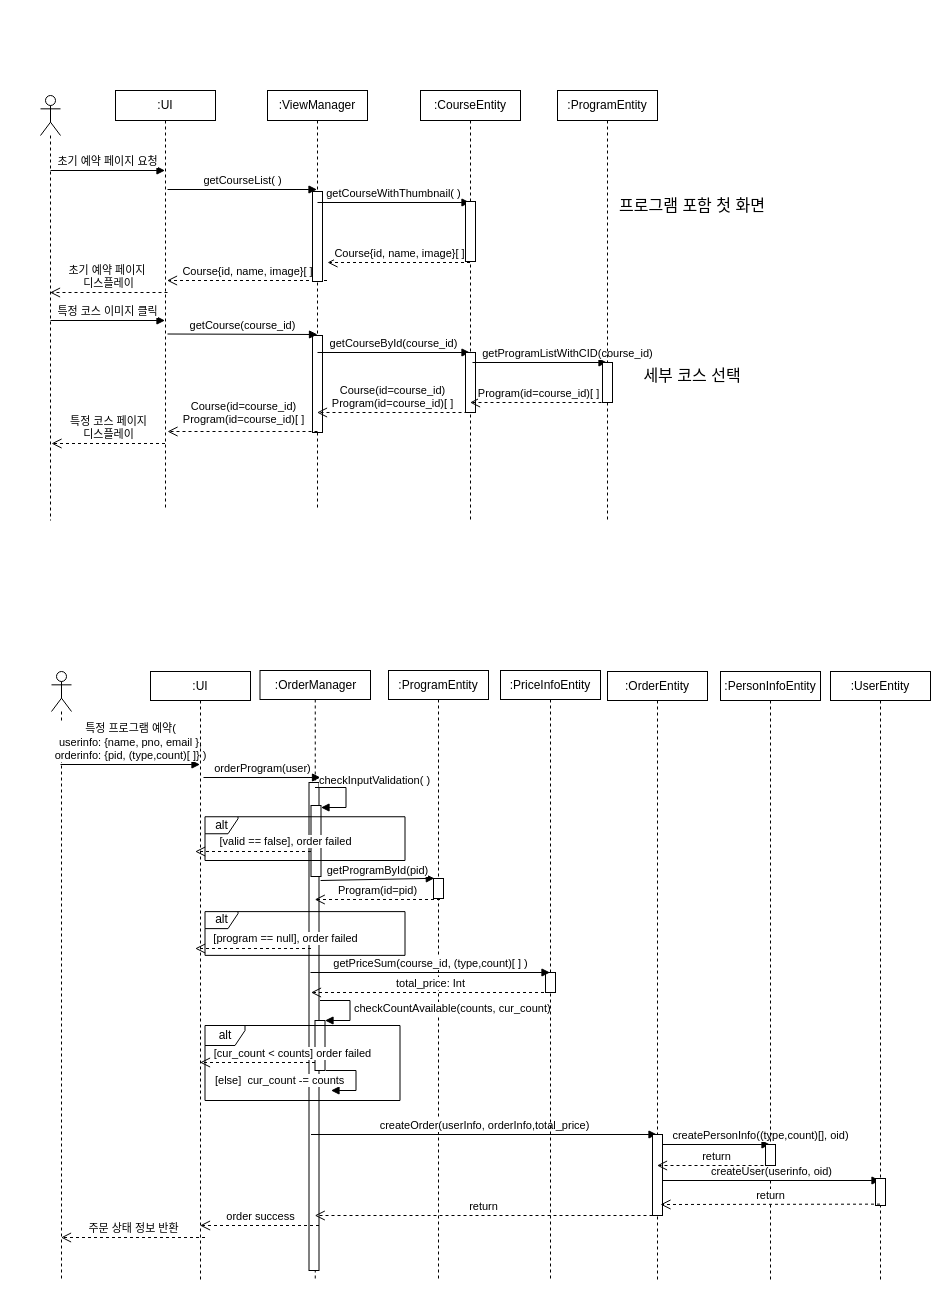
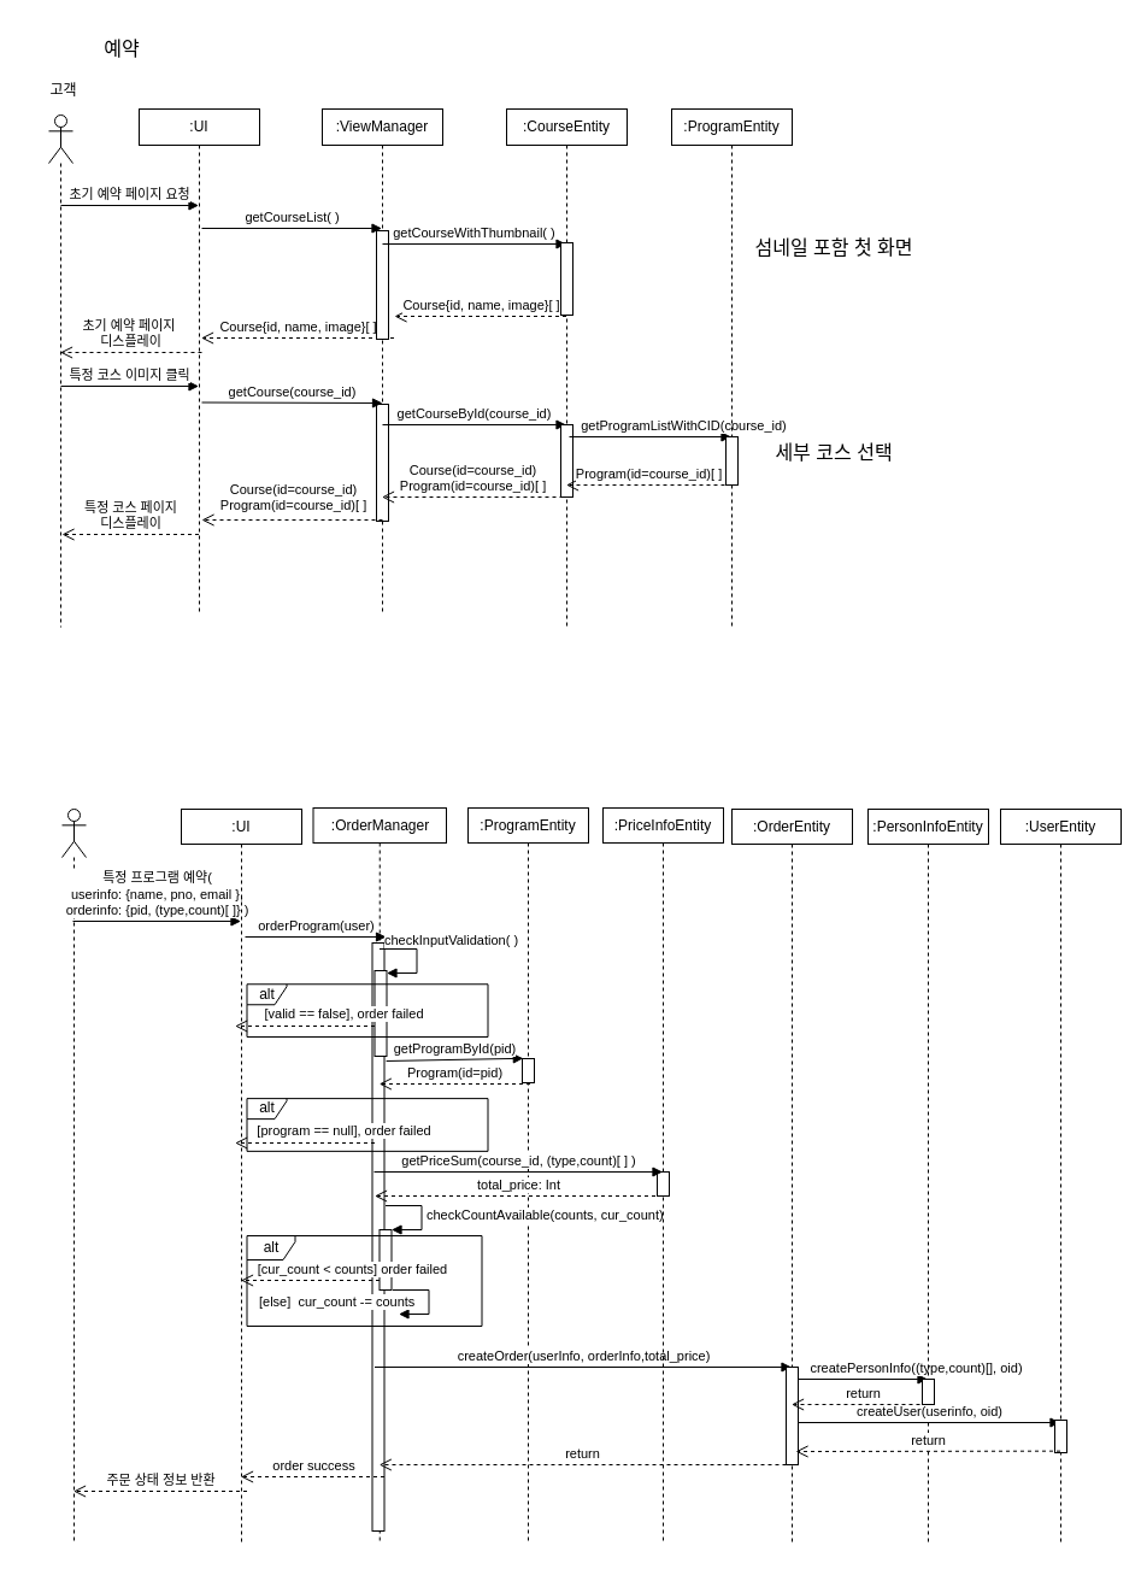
  <mxCell id="0" />
  <mxCell id="1" parent="0" />
  <mxCell id="2" value="" style="shape=umlLifeline;participant=umlActor;perimeter=lifelinePerimeter;whiteSpace=wrap;html=1;container=1;collapsible=0;recursiveResize=0;verticalAlign=top;spacingTop=36;outlineConnect=0;" parent="1" vertex="1"><mxGeometry x="40" y="95" width="20" height="425" as="geometry" /></mxCell>
  <mxCell id="3" value="초기 예약 페이지 요청" style="html=1;verticalAlign=bottom;endArrow=block;rounded=0;" parent="2" target="28" edge="1"><mxGeometry width="80" relative="1" as="geometry"><mxPoint x="10" y="75" as="sourcePoint" /><mxPoint x="90" y="75" as="targetPoint" /></mxGeometry></mxCell>
  <mxCell id="4" value="getCourseList( )" style="html=1;verticalAlign=bottom;endArrow=block;rounded=0;" parent="1" edge="1"><mxGeometry width="80" relative="1" as="geometry"><mxPoint x="167" y="189" as="sourcePoint" /><mxPoint x="316.5" y="189" as="targetPoint" /></mxGeometry></mxCell>
  <mxCell id="5" value="Course{id, name, image}[ ]" style="html=1;verticalAlign=bottom;endArrow=open;dashed=1;endSize=8;rounded=0;" parent="1" edge="1"><mxGeometry relative="1" as="geometry"><mxPoint x="326.5" y="280" as="sourcePoint" /><mxPoint x="166.5" y="280" as="targetPoint" /><Array as="points"><mxPoint x="227" y="280" /><mxPoint x="197" y="280" /></Array></mxGeometry></mxCell>
  <mxCell id="6" value=":ViewManager" style="shape=umlLifeline;perimeter=lifelinePerimeter;whiteSpace=wrap;html=1;container=1;collapsible=0;recursiveResize=0;outlineConnect=0;size=30;" parent="1" vertex="1"><mxGeometry x="267" y="90" width="100" height="420" as="geometry" /></mxCell>
  <mxCell id="7" value="" style="html=1;points=[];perimeter=orthogonalPerimeter;" parent="6" vertex="1"><mxGeometry x="45" y="101" width="10" height="90" as="geometry" /></mxCell>
  <mxCell id="8" value="" style="html=1;points=[];perimeter=orthogonalPerimeter;" parent="6" vertex="1"><mxGeometry x="45" y="245" width="10" height="97" as="geometry" /></mxCell>
  <mxCell id="9" value="getCourseWithThumbnail( )" style="html=1;verticalAlign=bottom;endArrow=block;rounded=0;" parent="6" edge="1"><mxGeometry width="80" relative="1" as="geometry"><mxPoint x="50" y="112" as="sourcePoint" /><mxPoint x="202.5" y="112" as="targetPoint" /></mxGeometry></mxCell>
  <mxCell id="10" value="getCourseById(course_id)" style="html=1;verticalAlign=bottom;endArrow=block;rounded=0;" parent="6" edge="1"><mxGeometry width="80" relative="1" as="geometry"><mxPoint x="50" y="262" as="sourcePoint" /><mxPoint x="202.5" y="262" as="targetPoint" /></mxGeometry></mxCell>
+ <mxCell id="11" value="고객" style="text;html=1;align=center;verticalAlign=middle;resizable=0;points=[];autosize=1;strokeColor=none;fillColor=none;" parent="1" vertex="1"><mxGeometry x="27" y="60" width="50" height="30" as="geometry" /></mxCell>
  <mxCell id="12" value="getCourse(course_id)" style="html=1;verticalAlign=bottom;endArrow=block;rounded=0;" parent="1" edge="1"><mxGeometry width="80" relative="1" as="geometry"><mxPoint x="167" y="333.5" as="sourcePoint" /><mxPoint x="317" y="334" as="targetPoint" /></mxGeometry></mxCell>
  <mxCell id="13" value="Course(id=course_id)&lt;br&gt;Program(id=course_id)[ ]" style="html=1;verticalAlign=bottom;endArrow=open;dashed=1;endSize=8;rounded=0;" parent="1" edge="1"><mxGeometry x="-0.003" y="-3" relative="1" as="geometry"><mxPoint x="317" y="431" as="sourcePoint" /><mxPoint x="167" y="431" as="targetPoint" /><mxPoint x="1" as="offset" /></mxGeometry></mxCell>
  <mxCell id="14" value=":CourseEntity" style="shape=umlLifeline;perimeter=lifelinePerimeter;whiteSpace=wrap;html=1;container=1;collapsible=0;recursiveResize=0;outlineConnect=0;size=30;" parent="1" vertex="1"><mxGeometry x="420" y="90" width="100" height="430" as="geometry" /></mxCell>
  <mxCell id="15" value="" style="html=1;points=[];perimeter=orthogonalPerimeter;" parent="14" vertex="1"><mxGeometry x="45" y="111" width="10" height="60" as="geometry" /></mxCell>
  <mxCell id="16" value="" style="html=1;points=[];perimeter=orthogonalPerimeter;" parent="14" vertex="1"><mxGeometry x="45" y="262" width="10" height="60" as="geometry" /></mxCell>
  <mxCell id="17" value="getProgramListWithCID(course_id)" style="html=1;verticalAlign=bottom;endArrow=block;rounded=0;" parent="14" edge="1"><mxGeometry x="0.413" width="80" relative="1" as="geometry"><mxPoint x="52" y="272" as="sourcePoint" /><mxPoint x="186.5" y="272" as="targetPoint" /><mxPoint as="offset" /></mxGeometry></mxCell>
  <mxCell id="18" value="" style="shape=umlLifeline;participant=umlActor;perimeter=lifelinePerimeter;whiteSpace=wrap;html=1;container=1;collapsible=0;recursiveResize=0;verticalAlign=top;spacingTop=36;outlineConnect=0;" parent="1" vertex="1"><mxGeometry x="51" y="671" width="20" height="609" as="geometry" /></mxCell>
  <mxCell id="19" value="특정 프로그램 예약(&lt;br&gt;userinfo: {name, pno, email },&lt;br&gt;orderinfo: {pid, (type,count)[ ]} )" style="html=1;verticalAlign=bottom;endArrow=block;rounded=0;" parent="18" edge="1"><mxGeometry width="80" relative="1" as="geometry"><mxPoint x="9" y="93" as="sourcePoint" /><mxPoint x="148.5" y="93" as="targetPoint" /></mxGeometry></mxCell>
  <mxCell id="20" value="Course{id, name, image}[ ]" style="html=1;verticalAlign=bottom;endArrow=open;dashed=1;endSize=8;rounded=0;" parent="1" edge="1"><mxGeometry relative="1" as="geometry"><mxPoint x="469.5" y="262" as="sourcePoint" /><mxPoint x="327" y="262" as="targetPoint" /></mxGeometry></mxCell>
- <mxCell id="22" value="프로그램 포함 첫 화면" style="text;strokeColor=none;fillColor=none;html=1;align=center;verticalAlign=middle;whiteSpace=wrap;rounded=0;fontSize=16;" parent="1" vertex="1"><mxGeometry x="592" y="190" width="200" height="30" as="geometry" /></mxCell>
+ <mxCell id="21" value="예약" style="text;strokeColor=none;fillColor=none;html=1;align=center;verticalAlign=middle;whiteSpace=wrap;rounded=0;fontSize=16;" parent="1" vertex="1"><mxGeometry x="20" y="20" width="162" height="40" as="geometry" /></mxCell>
+ <mxCell id="22" value="섬네일 포함 첫 화면" style="text;strokeColor=none;fillColor=none;html=1;align=center;verticalAlign=middle;whiteSpace=wrap;rounded=0;fontSize=16;" parent="1" vertex="1"><mxGeometry x="592" y="190" width="200" height="30" as="geometry" /></mxCell>
  <mxCell id="23" value="세부 코스 선택" style="text;strokeColor=none;fillColor=none;html=1;align=center;verticalAlign=middle;whiteSpace=wrap;rounded=0;fontSize=16;" parent="1" vertex="1"><mxGeometry x="607" y="360" width="170" height="30" as="geometry" /></mxCell>
  <mxCell id="24" value=":ProgramEntity" style="shape=umlLifeline;perimeter=lifelinePerimeter;whiteSpace=wrap;html=1;container=1;collapsible=0;recursiveResize=0;outlineConnect=0;size=30;" parent="1" vertex="1"><mxGeometry x="557" y="90" width="100" height="430" as="geometry" /></mxCell>
  <mxCell id="25" value="" style="html=1;points=[];perimeter=orthogonalPerimeter;" parent="24" vertex="1"><mxGeometry x="45" y="272" width="10" height="40" as="geometry" /></mxCell>
  <mxCell id="26" value="Program(id=course_id)[ ]" style="html=1;verticalAlign=bottom;endArrow=open;dashed=1;endSize=8;rounded=0;" parent="1" edge="1"><mxGeometry relative="1" as="geometry"><mxPoint x="607" y="402" as="sourcePoint" /><mxPoint x="469.5" y="402" as="targetPoint" /></mxGeometry></mxCell>
  <mxCell id="27" value="Course(id=course_id)&lt;br&gt;Program(id=course_id)[ ]" style="html=1;verticalAlign=bottom;endArrow=open;dashed=1;endSize=8;rounded=0;" parent="1" edge="1"><mxGeometry relative="1" as="geometry"><mxPoint x="467" y="412" as="sourcePoint" /><mxPoint x="316.5" y="412" as="targetPoint" /></mxGeometry></mxCell>
  <mxCell id="28" value=":UI" style="shape=umlLifeline;perimeter=lifelinePerimeter;whiteSpace=wrap;html=1;container=1;collapsible=0;recursiveResize=0;outlineConnect=0;size=30;" parent="1" vertex="1"><mxGeometry x="115" y="90" width="100" height="420" as="geometry" /></mxCell>
  <mxCell id="29" value="특정 코스 페이지&lt;br&gt;디스플레이" style="html=1;verticalAlign=bottom;endArrow=open;dashed=1;endSize=8;rounded=0;" parent="28" edge="1"><mxGeometry relative="1" as="geometry"><mxPoint x="49.5" y="353" as="sourcePoint" /><mxPoint x="-64" y="353" as="targetPoint" /></mxGeometry></mxCell>
  <mxCell id="30" value="초기 예약 페이지&amp;nbsp;&lt;br&gt;디스플레이" style="html=1;verticalAlign=bottom;endArrow=open;dashed=1;endSize=8;rounded=0;" parent="1" edge="1"><mxGeometry relative="1" as="geometry"><mxPoint x="167" y="292" as="sourcePoint" /><mxPoint x="49.5" y="292" as="targetPoint" /></mxGeometry></mxCell>
  <mxCell id="31" value="특정 코스 이미지 클릭" style="html=1;verticalAlign=bottom;endArrow=block;rounded=0;" parent="1" target="28" edge="1"><mxGeometry width="80" relative="1" as="geometry"><mxPoint x="50" y="320" as="sourcePoint" /><mxPoint x="130" y="320" as="targetPoint" /></mxGeometry></mxCell>
  <mxCell id="32" value=":UI" style="shape=umlLifeline;perimeter=lifelinePerimeter;whiteSpace=wrap;html=1;container=1;collapsible=0;recursiveResize=0;outlineConnect=0;size=29;" parent="1" vertex="1"><mxGeometry x="150" y="671" width="100" height="609" as="geometry" /></mxCell>
  <mxCell id="33" value="orderProgram(user)" style="html=1;verticalAlign=bottom;endArrow=block;rounded=0;" parent="32" edge="1"><mxGeometry width="80" relative="1" as="geometry"><mxPoint x="53" y="106" as="sourcePoint" /><mxPoint x="170" y="106" as="targetPoint" /></mxGeometry></mxCell>
  <mxCell id="34" value="주문 상태 정보 반환" style="html=1;verticalAlign=bottom;endArrow=open;dashed=1;endSize=8;rounded=0;" parent="32" edge="1"><mxGeometry relative="1" as="geometry"><mxPoint x="54.5" y="566" as="sourcePoint" /><mxPoint x="-89.5" y="566" as="targetPoint" /></mxGeometry></mxCell>
  <mxCell id="35" value=":ProgramEntity" style="shape=umlLifeline;perimeter=lifelinePerimeter;whiteSpace=wrap;html=1;container=1;collapsible=0;recursiveResize=0;outlineConnect=0;size=29;" parent="1" vertex="1"><mxGeometry x="388" y="670" width="100" height="610" as="geometry" /></mxCell>
  <mxCell id="36" value="" style="html=1;points=[];perimeter=orthogonalPerimeter;" parent="35" vertex="1"><mxGeometry x="45" y="208" width="10" height="20" as="geometry" /></mxCell>
  <mxCell id="37" value=":OrderManager" style="shape=umlLifeline;perimeter=lifelinePerimeter;whiteSpace=wrap;html=1;container=1;collapsible=0;recursiveResize=0;outlineConnect=0;size=29;" parent="1" vertex="1"><mxGeometry x="259.5" y="670" width="110.5" height="610" as="geometry" /></mxCell>
  <mxCell id="38" value="" style="html=1;points=[];perimeter=orthogonalPerimeter;" parent="37" vertex="1"><mxGeometry x="49" y="112" width="10" height="488" as="geometry" /></mxCell>
  <mxCell id="39" value="" style="html=1;points=[];perimeter=orthogonalPerimeter;" parent="37" vertex="1"><mxGeometry x="51" y="135" width="10" height="71" as="geometry" /></mxCell>
  <mxCell id="40" value="checkInputValidation( )" style="edgeStyle=orthogonalEdgeStyle;html=1;align=left;spacingLeft=2;endArrow=block;rounded=0;entryX=1;entryY=0;" parent="37" edge="1"><mxGeometry x="-1" y="7" relative="1" as="geometry"><mxPoint x="55" y="117" as="sourcePoint" /><Array as="points"><mxPoint x="86" y="117" /></Array><mxPoint x="61" y="137" as="targetPoint" /><mxPoint as="offset" /></mxGeometry></mxCell>
  <mxCell id="41" value="[valid == false], order failed" style="html=1;verticalAlign=bottom;endArrow=open;dashed=1;endSize=8;rounded=0;" parent="37" edge="1"><mxGeometry x="-0.551" y="-1" relative="1" as="geometry"><mxPoint x="51" y="181" as="sourcePoint" /><mxPoint x="-64.9" y="181" as="targetPoint" /><mxPoint as="offset" /></mxGeometry></mxCell>
  <mxCell id="42" value="alt" style="shape=umlFrame;whiteSpace=wrap;html=1;width=33;height=17;" parent="37" vertex="1"><mxGeometry x="-55" y="146.25" width="200" height="43.75" as="geometry" /></mxCell>
  <mxCell id="43" value="total_price: Int" style="html=1;verticalAlign=bottom;endArrow=open;dashed=1;endSize=8;rounded=0;" parent="37" edge="1"><mxGeometry relative="1" as="geometry"><mxPoint x="290" y="322" as="sourcePoint" /><mxPoint x="51" y="322" as="targetPoint" /></mxGeometry></mxCell>
  <mxCell id="44" value="createOrder(userInfo, orderInfo,total_price)" style="html=1;verticalAlign=bottom;endArrow=block;rounded=0;" parent="37" edge="1"><mxGeometry width="80" relative="1" as="geometry"><mxPoint x="51" y="464" as="sourcePoint" /><mxPoint x="397" y="464" as="targetPoint" /></mxGeometry></mxCell>
  <mxCell id="45" value="order success" style="html=1;verticalAlign=bottom;endArrow=open;dashed=1;endSize=8;rounded=0;" parent="37" edge="1"><mxGeometry x="-0.015" relative="1" as="geometry"><mxPoint x="59" y="555" as="sourcePoint" /><mxPoint x="-60" y="555" as="targetPoint" /><mxPoint as="offset" /></mxGeometry></mxCell>
  <mxCell id="46" value="" style="html=1;points=[];perimeter=orthogonalPerimeter;" parent="37" vertex="1"><mxGeometry x="55" y="350" width="10" height="50" as="geometry" /></mxCell>
  <mxCell id="47" value="checkCountAvailable(counts, cur_count)" style="edgeStyle=orthogonalEdgeStyle;html=1;align=left;spacingLeft=2;endArrow=block;rounded=0;entryX=1;entryY=0;" parent="37" edge="1"><mxGeometry relative="1" as="geometry"><mxPoint x="60" y="330" as="sourcePoint" /><Array as="points"><mxPoint x="90" y="330" /></Array><mxPoint x="65" y="350" as="targetPoint" /></mxGeometry></mxCell>
  <mxCell id="48" value="alt" style="shape=umlFrame;whiteSpace=wrap;html=1;width=40;height=20;" parent="37" vertex="1"><mxGeometry x="-55" y="355" width="195" height="75" as="geometry" /></mxCell>
  <mxCell id="49" value="[cur_count &amp;lt; counts] order failed" style="html=1;verticalAlign=bottom;endArrow=open;dashed=1;endSize=8;rounded=0;" parent="37" edge="1"><mxGeometry x="-0.574" relative="1" as="geometry"><mxPoint x="55" y="392" as="sourcePoint" /><mxPoint x="-60" y="392" as="targetPoint" /><mxPoint x="1" as="offset" /></mxGeometry></mxCell>
  <mxCell id="50" value="[else]&amp;nbsp; cur_count -= counts" style="edgeStyle=orthogonalEdgeStyle;html=1;align=left;spacingLeft=2;endArrow=block;rounded=0;entryX=1;entryY=0;" parent="37" edge="1"><mxGeometry x="-1" y="-116" relative="1" as="geometry"><mxPoint x="66" y="400" as="sourcePoint" /><Array as="points"><mxPoint x="96" y="400" /></Array><mxPoint x="71" y="420" as="targetPoint" /><mxPoint x="-115" y="-106" as="offset" /></mxGeometry></mxCell>
  <mxCell id="51" value=":OrderEntity" style="shape=umlLifeline;perimeter=lifelinePerimeter;whiteSpace=wrap;html=1;container=1;collapsible=0;recursiveResize=0;outlineConnect=0;size=29;" parent="1" vertex="1"><mxGeometry x="607" y="671" width="100" height="609" as="geometry" /></mxCell>
  <mxCell id="52" value="" style="html=1;points=[];perimeter=orthogonalPerimeter;" parent="51" vertex="1"><mxGeometry x="45" y="463" width="10" height="81" as="geometry" /></mxCell>
  <mxCell id="53" value="createPersonInfo((type,count)[], oid)" style="html=1;verticalAlign=bottom;endArrow=block;rounded=0;" parent="51" edge="1"><mxGeometry x="0.823" width="80" relative="1" as="geometry"><mxPoint x="55" y="473" as="sourcePoint" /><mxPoint x="162.5" y="473" as="targetPoint" /><mxPoint as="offset" /></mxGeometry></mxCell>
  <mxCell id="54" value="return" style="html=1;verticalAlign=bottom;endArrow=open;dashed=1;endSize=8;rounded=0;" parent="51" edge="1"><mxGeometry relative="1" as="geometry"><mxPoint x="45" y="544" as="sourcePoint" /><mxPoint x="-292.75" y="544" as="targetPoint" /></mxGeometry></mxCell>
  <mxCell id="55" value="Program(id=pid)" style="html=1;verticalAlign=bottom;endArrow=open;dashed=1;endSize=8;rounded=0;" parent="1" target="37" edge="1"><mxGeometry relative="1" as="geometry"><mxPoint x="439.5" y="899" as="sourcePoint" /><mxPoint x="324" y="899" as="targetPoint" /><Array as="points"><mxPoint x="360" y="899" /></Array></mxGeometry></mxCell>
  <mxCell id="56" value="getProgramById(pid)" style="html=1;verticalAlign=bottom;endArrow=block;rounded=0;entryX=0.08;entryY=-0.01;entryDx=0;entryDy=0;entryPerimeter=0;" parent="1" target="36" edge="1"><mxGeometry width="80" relative="1" as="geometry"><mxPoint x="320.1" y="880" as="sourcePoint" /><mxPoint x="429.5" y="880" as="targetPoint" /></mxGeometry></mxCell>
  <mxCell id="57" value=":PersonInfoEntity" style="shape=umlLifeline;perimeter=lifelinePerimeter;whiteSpace=wrap;html=1;container=1;collapsible=0;recursiveResize=0;outlineConnect=0;size=29;" parent="1" vertex="1"><mxGeometry x="720" y="671" width="100" height="609" as="geometry" /></mxCell>
  <mxCell id="58" value="createUser(userinfo, oid)" style="html=1;verticalAlign=bottom;endArrow=block;rounded=0;" parent="57" edge="1"><mxGeometry width="80" relative="1" as="geometry"><mxPoint x="-58" y="509" as="sourcePoint" /><mxPoint x="159.5" y="509" as="targetPoint" /></mxGeometry></mxCell>
  <mxCell id="59" value="" style="html=1;points=[];perimeter=orthogonalPerimeter;" parent="57" vertex="1"><mxGeometry x="45" y="473" width="10" height="21" as="geometry" /></mxCell>
  <mxCell id="60" value="return" style="html=1;verticalAlign=bottom;endArrow=open;dashed=1;endSize=8;rounded=0;" parent="57" edge="1"><mxGeometry relative="1" as="geometry"><mxPoint x="55" y="494" as="sourcePoint" /><mxPoint x="-63.5" y="494" as="targetPoint" /></mxGeometry></mxCell>
  <mxCell id="61" value="alt" style="shape=umlFrame;whiteSpace=wrap;html=1;width=33;height=17;" parent="1" vertex="1"><mxGeometry x="204.5" y="911.12" width="200" height="43.75" as="geometry" /></mxCell>
  <mxCell id="62" value="[program == null], order failed" style="html=1;verticalAlign=bottom;endArrow=open;dashed=1;endSize=8;rounded=0;" parent="1" edge="1"><mxGeometry x="-0.551" y="-1" relative="1" as="geometry"><mxPoint x="310.5" y="948" as="sourcePoint" /><mxPoint x="194.6" y="948" as="targetPoint" /><mxPoint as="offset" /></mxGeometry></mxCell>
  <mxCell id="63" value=":PriceInfoEntity" style="shape=umlLifeline;perimeter=lifelinePerimeter;whiteSpace=wrap;html=1;container=1;collapsible=0;recursiveResize=0;outlineConnect=0;size=29;" parent="1" vertex="1"><mxGeometry x="500" y="670" width="100" height="610" as="geometry" /></mxCell>
  <mxCell id="64" value="" style="html=1;points=[];perimeter=orthogonalPerimeter;" parent="63" vertex="1"><mxGeometry x="45" y="302" width="10" height="20" as="geometry" /></mxCell>
  <mxCell id="65" value="getPriceSum(course_id, (type,count)[ ] )" style="html=1;verticalAlign=bottom;endArrow=block;rounded=0;" parent="1" edge="1"><mxGeometry width="80" relative="1" as="geometry"><mxPoint x="310" y="972" as="sourcePoint" /><mxPoint x="549.5" y="972" as="targetPoint" /></mxGeometry></mxCell>
  <mxCell id="66" value=":UserEntity" style="shape=umlLifeline;perimeter=lifelinePerimeter;whiteSpace=wrap;html=1;container=1;collapsible=0;recursiveResize=0;outlineConnect=0;size=29;" parent="1" vertex="1"><mxGeometry x="830" y="671" width="100" height="609" as="geometry" /></mxCell>
  <mxCell id="67" value="" style="html=1;points=[];perimeter=orthogonalPerimeter;" parent="66" vertex="1"><mxGeometry x="45" y="507" width="10" height="27" as="geometry" /></mxCell>
  <mxCell id="68" value="return" style="html=1;verticalAlign=bottom;endArrow=open;dashed=1;endSize=8;rounded=0;" parent="1" edge="1"><mxGeometry relative="1" as="geometry"><mxPoint x="879.5" y="1203.648" as="sourcePoint" /><mxPoint x="660" y="1204" as="targetPoint" /></mxGeometry></mxCell>
